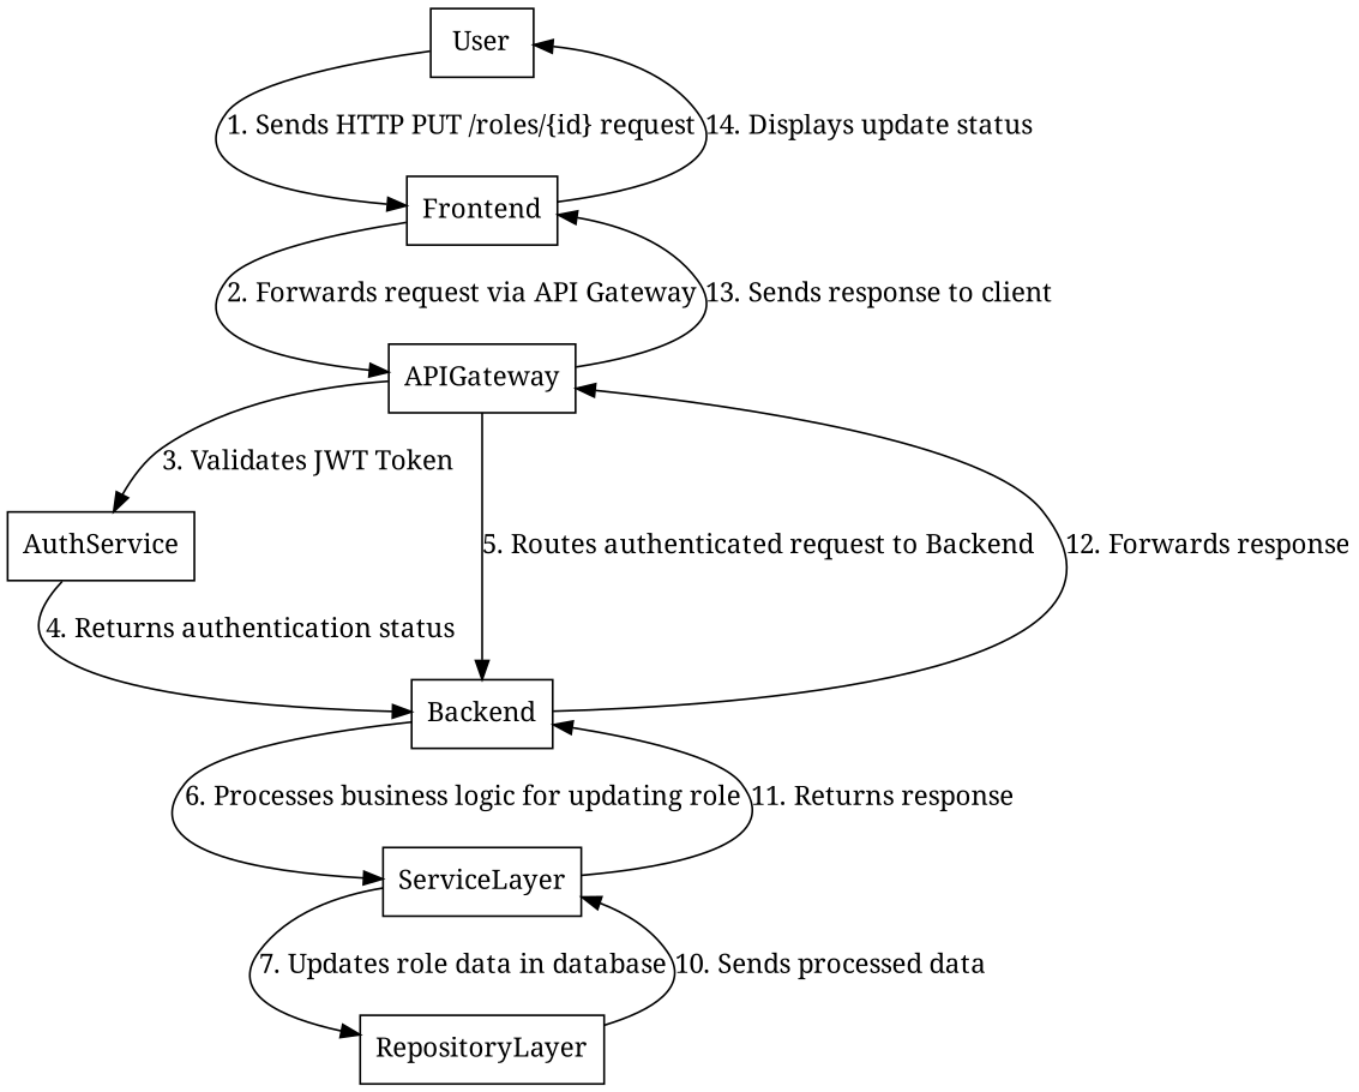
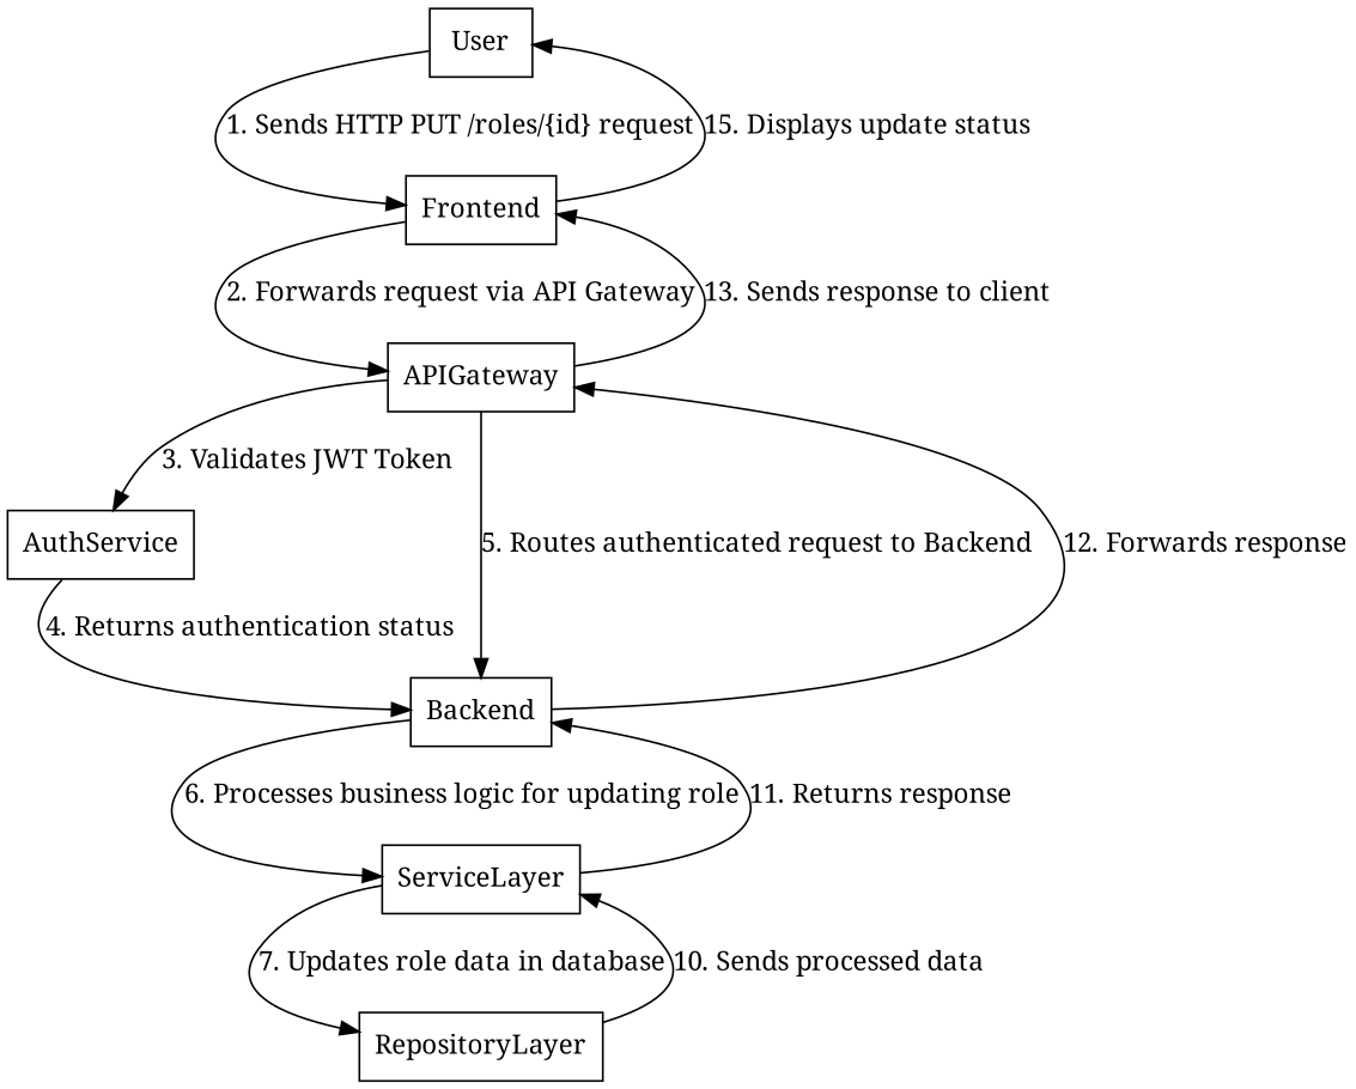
  digraph {
    fontname="Noto Serif"
    rankdir=TB
    node [fontname="Noto Serif" shape=record]
    edge [fontname="Noto Serif"]
    User
    Frontend
    APIGateway
    AuthService
    Backend
    ServiceLayer
    RepositoryLayer
    User -> Frontend [label="1. Sends HTTP PUT /roles/{id} request"]
-   Frontend -> User [label="14. Displays update status"]
+   Frontend -> User [label="15. Displays update status"]
    Frontend -> APIGateway [label="2. Forwards request via API Gateway"]
    APIGateway -> Frontend [label="13. Sends response to client"]
    APIGateway -> AuthService [label="3. Validates JWT Token"]
    APIGateway -> Backend [label="5. Routes authenticated request to Backend"]
    AuthService -> Backend [label="4. Returns authentication status"]
    Backend -> APIGateway [label="12. Forwards response"]
    Backend -> ServiceLayer [label="6. Processes business logic for updating role"]
    ServiceLayer -> Backend [label="11. Returns response"]
    ServiceLayer -> RepositoryLayer [label="7. Updates role data in database"]
    RepositoryLayer -> ServiceLayer [label="10. Sends processed data"]
  }
